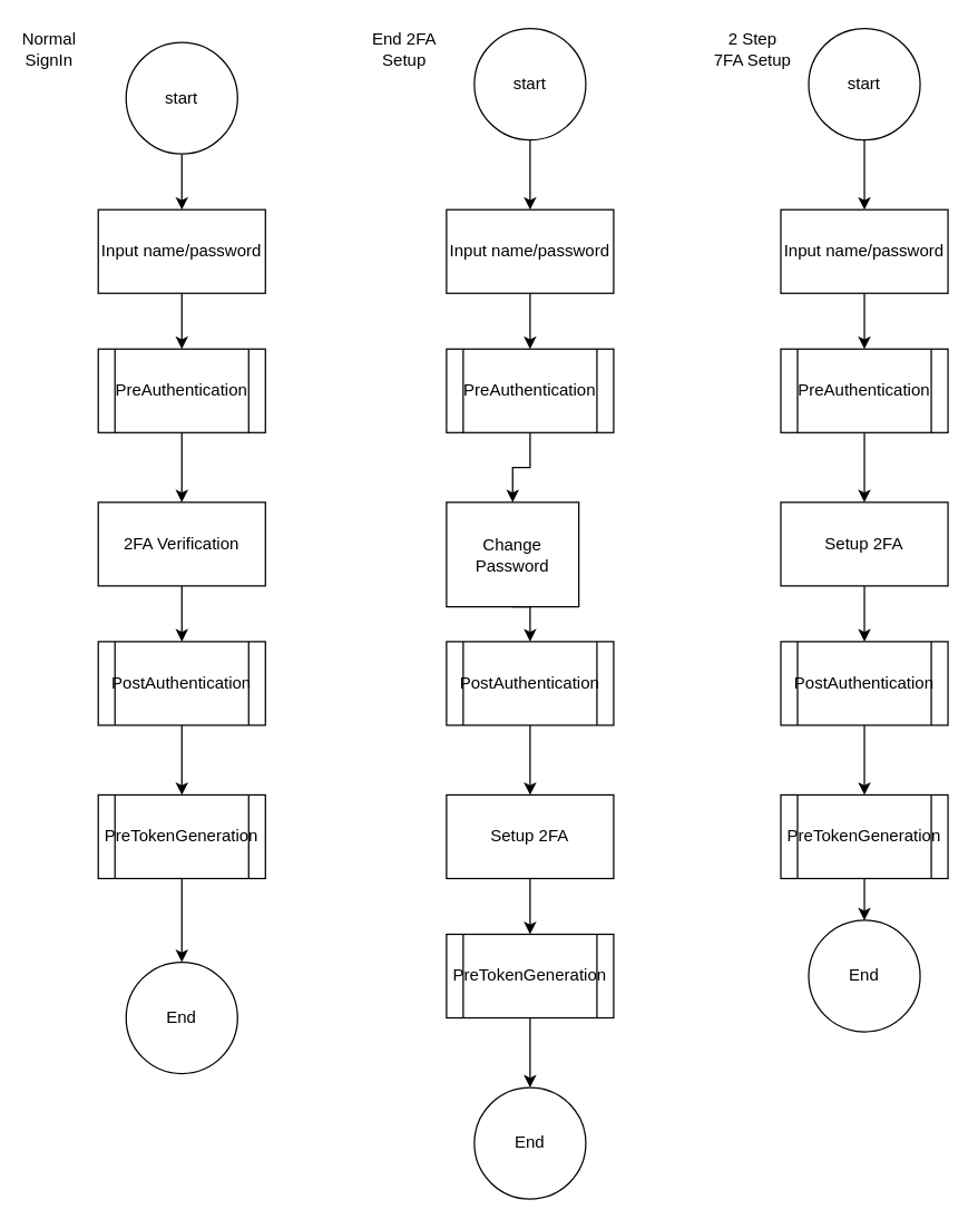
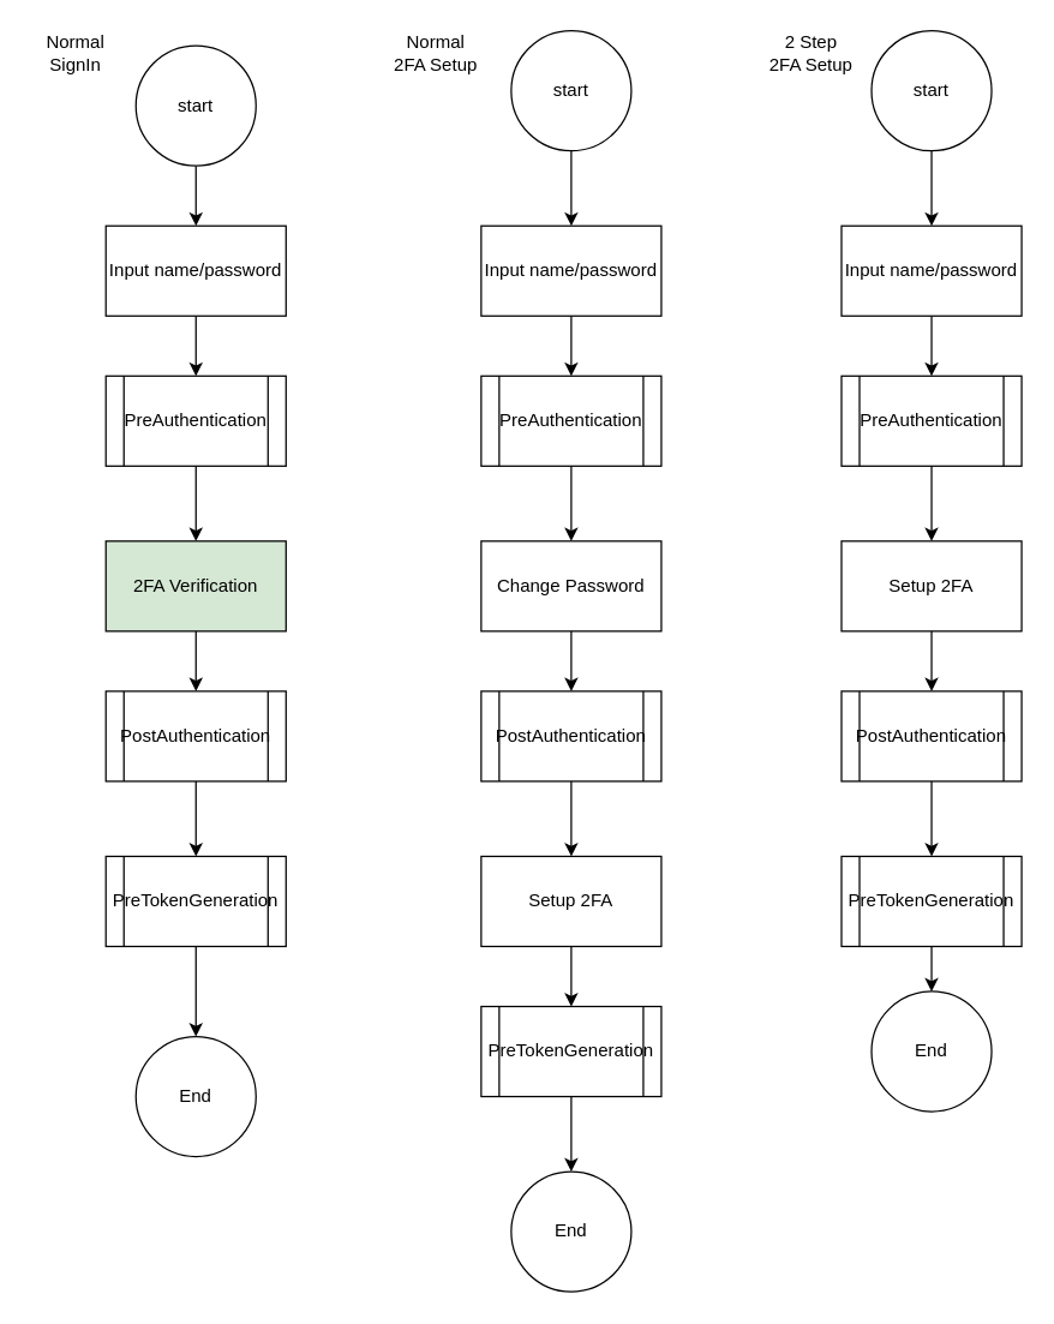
  <mxCell id="0" />
  <mxCell id="1" parent="0" />
  <mxCell id="2" value="" style="edgeStyle=orthogonalEdgeStyle;rounded=0;orthogonalLoop=1;jettySize=auto;html=1;" edge="1" parent="1" source="3" target="5"><mxGeometry relative="1" as="geometry" /></mxCell>
  <mxCell id="3" value="start" style="ellipse;whiteSpace=wrap;html=1;aspect=fixed;" vertex="1" parent="1"><mxGeometry x="90" y="30" width="80" height="80" as="geometry" /></mxCell>
  <mxCell id="4" style="edgeStyle=orthogonalEdgeStyle;rounded=0;orthogonalLoop=1;jettySize=auto;html=1;entryX=0.5;entryY=0;entryDx=0;entryDy=0;" edge="1" parent="1" source="5" target="7"><mxGeometry relative="1" as="geometry" /></mxCell>
  <mxCell id="5" value="Input name/password" style="whiteSpace=wrap;html=1;" vertex="1" parent="1"><mxGeometry x="70" y="150" width="120" height="60" as="geometry" /></mxCell>
  <mxCell id="6" value="" style="edgeStyle=orthogonalEdgeStyle;rounded=0;orthogonalLoop=1;jettySize=auto;html=1;" edge="1" parent="1" source="7" target="9"><mxGeometry relative="1" as="geometry" /></mxCell>
  <mxCell id="7" value="PreAuthentication" style="shape=process;whiteSpace=wrap;html=1;backgroundOutline=1;" vertex="1" parent="1"><mxGeometry x="70" y="250" width="120" height="60" as="geometry" /></mxCell>
  <mxCell id="8" style="edgeStyle=orthogonalEdgeStyle;rounded=0;orthogonalLoop=1;jettySize=auto;html=1;exitX=0.5;exitY=1;exitDx=0;exitDy=0;entryX=0.5;entryY=0;entryDx=0;entryDy=0;" edge="1" parent="1" source="9" target="11"><mxGeometry relative="1" as="geometry" /></mxCell>
- <mxCell id="9" value="2FA Verification" style="whiteSpace=wrap;html=1;" vertex="1" parent="1"><mxGeometry x="70" y="360" width="120" height="60" as="geometry" /></mxCell>
+ <mxCell id="9" value="2FA Verification" style="whiteSpace=wrap;html=1;fillColor=#d5e8d4;" vertex="1" parent="1"><mxGeometry x="70" y="360" width="120" height="60" as="geometry" /></mxCell>
  <mxCell id="10" style="edgeStyle=orthogonalEdgeStyle;rounded=0;orthogonalLoop=1;jettySize=auto;html=1;entryX=0.5;entryY=0;entryDx=0;entryDy=0;" edge="1" parent="1" source="11" target="13"><mxGeometry relative="1" as="geometry" /></mxCell>
  <mxCell id="11" value="PostAuthentication" style="shape=process;whiteSpace=wrap;html=1;backgroundOutline=1;" vertex="1" parent="1"><mxGeometry x="70" y="460" width="120" height="60" as="geometry" /></mxCell>
  <mxCell id="12" style="edgeStyle=orthogonalEdgeStyle;rounded=0;orthogonalLoop=1;jettySize=auto;html=1;exitX=0.5;exitY=1;exitDx=0;exitDy=0;entryX=0.5;entryY=0;entryDx=0;entryDy=0;" edge="1" parent="1" source="13" target="14"><mxGeometry relative="1" as="geometry"><mxPoint x="130" y="680" as="targetPoint" /></mxGeometry></mxCell>
  <mxCell id="13" value="PreTokenGeneration" style="shape=process;whiteSpace=wrap;html=1;backgroundOutline=1;" vertex="1" parent="1"><mxGeometry x="70" y="570" width="120" height="60" as="geometry" /></mxCell>
  <mxCell id="14" value="End" style="ellipse;whiteSpace=wrap;html=1;aspect=fixed;" vertex="1" parent="1"><mxGeometry x="90" y="690" width="80" height="80" as="geometry" /></mxCell>
  <mxCell id="15" value="" style="edgeStyle=orthogonalEdgeStyle;rounded=0;orthogonalLoop=1;jettySize=auto;html=1;" edge="1" parent="1" source="16" target="18"><mxGeometry relative="1" as="geometry" /></mxCell>
  <mxCell id="16" value="start" style="ellipse;whiteSpace=wrap;html=1;aspect=fixed;" vertex="1" parent="1"><mxGeometry x="340" y="20" width="80" height="80" as="geometry" /></mxCell>
  <mxCell id="17" style="edgeStyle=orthogonalEdgeStyle;rounded=0;orthogonalLoop=1;jettySize=auto;html=1;entryX=0.5;entryY=0;entryDx=0;entryDy=0;" edge="1" parent="1" source="18" target="20"><mxGeometry relative="1" as="geometry" /></mxCell>
  <mxCell id="18" value="Input name/password" style="whiteSpace=wrap;html=1;" vertex="1" parent="1"><mxGeometry x="320" y="150" width="120" height="60" as="geometry" /></mxCell>
  <mxCell id="19" value="" style="edgeStyle=orthogonalEdgeStyle;rounded=0;orthogonalLoop=1;jettySize=auto;html=1;" edge="1" parent="1" source="20" target="22"><mxGeometry relative="1" as="geometry" /></mxCell>
  <mxCell id="20" value="PreAuthentication" style="shape=process;whiteSpace=wrap;html=1;backgroundOutline=1;" vertex="1" parent="1"><mxGeometry x="320" y="250" width="120" height="60" as="geometry" /></mxCell>
  <mxCell id="21" style="edgeStyle=orthogonalEdgeStyle;rounded=0;orthogonalLoop=1;jettySize=auto;html=1;exitX=0.5;exitY=1;exitDx=0;exitDy=0;entryX=0.5;entryY=0;entryDx=0;entryDy=0;" edge="1" parent="1" source="22" target="24"><mxGeometry relative="1" as="geometry" /></mxCell>
- <mxCell id="22" value="Change Password" style="whiteSpace=wrap;html=1;" vertex="1" parent="1"><mxGeometry x="320" y="360" width="95" height="75" as="geometry" /></mxCell>
+ <mxCell id="22" value="Change Password" style="whiteSpace=wrap;html=1;" vertex="1" parent="1"><mxGeometry x="320" y="360" width="120" height="60" as="geometry" /></mxCell>
  <mxCell id="23" style="edgeStyle=orthogonalEdgeStyle;rounded=0;orthogonalLoop=1;jettySize=auto;html=1;exitX=0.5;exitY=1;exitDx=0;exitDy=0;entryX=0.5;entryY=0;entryDx=0;entryDy=0;" edge="1" parent="1" source="24" target="28"><mxGeometry relative="1" as="geometry" /></mxCell>
  <mxCell id="24" value="PostAuthentication" style="shape=process;whiteSpace=wrap;html=1;backgroundOutline=1;" vertex="1" parent="1"><mxGeometry x="320" y="460" width="120" height="60" as="geometry" /></mxCell>
  <mxCell id="25" style="edgeStyle=orthogonalEdgeStyle;rounded=0;orthogonalLoop=1;jettySize=auto;html=1;exitX=0.5;exitY=1;exitDx=0;exitDy=0;entryX=0.5;entryY=0;entryDx=0;entryDy=0;" edge="1" parent="1" source="26" target="29"><mxGeometry relative="1" as="geometry"><mxPoint x="380" y="770" as="targetPoint" /></mxGeometry></mxCell>
  <mxCell id="26" value="PreTokenGeneration" style="shape=process;whiteSpace=wrap;html=1;backgroundOutline=1;" vertex="1" parent="1"><mxGeometry x="320" y="670" width="120" height="60" as="geometry" /></mxCell>
  <mxCell id="27" style="edgeStyle=orthogonalEdgeStyle;rounded=0;orthogonalLoop=1;jettySize=auto;html=1;exitX=0.5;exitY=1;exitDx=0;exitDy=0;entryX=0.5;entryY=0;entryDx=0;entryDy=0;" edge="1" parent="1" source="28" target="26"><mxGeometry relative="1" as="geometry" /></mxCell>
  <mxCell id="28" value="Setup 2FA" style="rounded=0;whiteSpace=wrap;html=1;" vertex="1" parent="1"><mxGeometry x="320" y="570" width="120" height="60" as="geometry" /></mxCell>
  <mxCell id="29" value="End" style="ellipse;whiteSpace=wrap;html=1;aspect=fixed;" vertex="1" parent="1"><mxGeometry x="340" y="780" width="80" height="80" as="geometry" /></mxCell>
  <mxCell id="30" value="" style="edgeStyle=orthogonalEdgeStyle;rounded=0;orthogonalLoop=1;jettySize=auto;html=1;" edge="1" parent="1" source="31" target="33"><mxGeometry relative="1" as="geometry" /></mxCell>
  <mxCell id="31" value="start" style="ellipse;whiteSpace=wrap;html=1;aspect=fixed;" vertex="1" parent="1"><mxGeometry x="580" y="20" width="80" height="80" as="geometry" /></mxCell>
  <mxCell id="32" style="edgeStyle=orthogonalEdgeStyle;rounded=0;orthogonalLoop=1;jettySize=auto;html=1;entryX=0.5;entryY=0;entryDx=0;entryDy=0;" edge="1" parent="1" source="33" target="34"><mxGeometry relative="1" as="geometry" /></mxCell>
  <mxCell id="33" value="Input name/password" style="whiteSpace=wrap;html=1;" vertex="1" parent="1"><mxGeometry x="560" y="150" width="120" height="60" as="geometry" /></mxCell>
  <mxCell id="34" value="PreAuthentication" style="shape=process;whiteSpace=wrap;html=1;backgroundOutline=1;" vertex="1" parent="1"><mxGeometry x="560" y="250" width="120" height="60" as="geometry" /></mxCell>
  <mxCell id="35" style="edgeStyle=orthogonalEdgeStyle;rounded=0;orthogonalLoop=1;jettySize=auto;html=1;exitX=0.5;exitY=1;exitDx=0;exitDy=0;entryX=0.5;entryY=0;entryDx=0;entryDy=0;" edge="1" parent="1" source="34" target="39"><mxGeometry relative="1" as="geometry"><mxPoint x="620" y="510" as="sourcePoint" /></mxGeometry></mxCell>
  <mxCell id="36" style="edgeStyle=orthogonalEdgeStyle;rounded=0;orthogonalLoop=1;jettySize=auto;html=1;exitX=0.5;exitY=1;exitDx=0;exitDy=0;entryX=0.5;entryY=0;entryDx=0;entryDy=0;" edge="1" parent="1" source="37" target="40"><mxGeometry relative="1" as="geometry"><mxPoint x="620" y="650" as="targetPoint" /></mxGeometry></mxCell>
  <mxCell id="37" value="PreTokenGeneration" style="shape=process;whiteSpace=wrap;html=1;backgroundOutline=1;" vertex="1" parent="1"><mxGeometry x="560" y="570" width="120" height="60" as="geometry" /></mxCell>
  <mxCell id="38" style="edgeStyle=orthogonalEdgeStyle;rounded=0;orthogonalLoop=1;jettySize=auto;html=1;exitX=0.5;exitY=1;exitDx=0;exitDy=0;entryX=0.5;entryY=0;entryDx=0;entryDy=0;" edge="1" parent="1" source="39" target="44"><mxGeometry relative="1" as="geometry" /></mxCell>
  <mxCell id="39" value="Setup 2FA" style="rounded=0;whiteSpace=wrap;html=1;" vertex="1" parent="1"><mxGeometry x="560" y="360" width="120" height="60" as="geometry" /></mxCell>
  <mxCell id="40" value="End" style="ellipse;whiteSpace=wrap;html=1;aspect=fixed;" vertex="1" parent="1"><mxGeometry x="580" y="660" width="80" height="80" as="geometry" /></mxCell>
- <mxCell id="41" value="Normal SignIn" style="text;html=1;align=center;verticalAlign=middle;whiteSpace=wrap;rounded=0;" vertex="1" parent="1"><mxGeometry x="5" y="20" width="60" height="30" as="geometry" /></mxCell>
- <mxCell id="42" value="End 2FA Setup" style="text;html=1;align=center;verticalAlign=middle;whiteSpace=wrap;rounded=0;" vertex="1" parent="1"><mxGeometry x="260" y="20" width="60" height="30" as="geometry" /></mxCell>
+ <mxCell id="41" value="Normal SignIn" style="text;html=1;align=center;verticalAlign=middle;whiteSpace=wrap;rounded=0;" vertex="1" parent="1"><mxGeometry x="20" y="20" width="60" height="30" as="geometry" /></mxCell>
+ <mxCell id="42" value="Normal 2FA Setup" style="text;html=1;align=center;verticalAlign=middle;whiteSpace=wrap;rounded=0;" vertex="1" parent="1"><mxGeometry x="260" y="20" width="60" height="30" as="geometry" /></mxCell>
  <mxCell id="43" style="edgeStyle=orthogonalEdgeStyle;rounded=0;orthogonalLoop=1;jettySize=auto;html=1;exitX=0.5;exitY=1;exitDx=0;exitDy=0;entryX=0.5;entryY=0;entryDx=0;entryDy=0;" edge="1" parent="1" source="44" target="37"><mxGeometry relative="1" as="geometry" /></mxCell>
  <mxCell id="44" value="PostAuthentication" style="shape=process;whiteSpace=wrap;html=1;backgroundOutline=1;" vertex="1" parent="1"><mxGeometry x="560" y="460" width="120" height="60" as="geometry" /></mxCell>
- <mxCell id="45" value="2 Step&lt;br&gt;7FA Setup" style="text;html=1;align=center;verticalAlign=middle;whiteSpace=wrap;rounded=0;" vertex="1" parent="1"><mxGeometry x="510" y="20" width="60" height="30" as="geometry" /></mxCell>
+ <mxCell id="45" value="2 Step&lt;br&gt;2FA Setup" style="text;html=1;align=center;verticalAlign=middle;whiteSpace=wrap;rounded=0;" vertex="1" parent="1"><mxGeometry x="510" y="20" width="60" height="30" as="geometry" /></mxCell>
